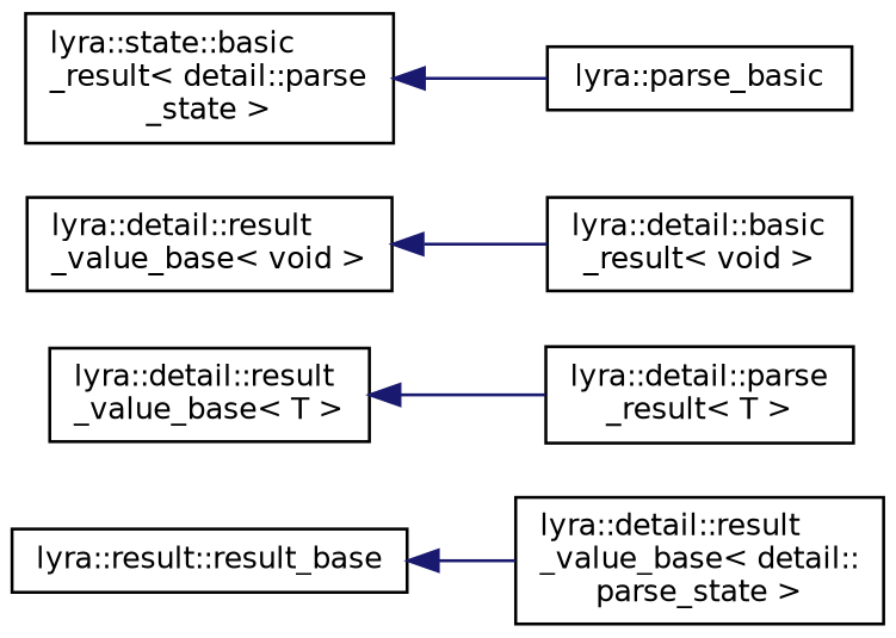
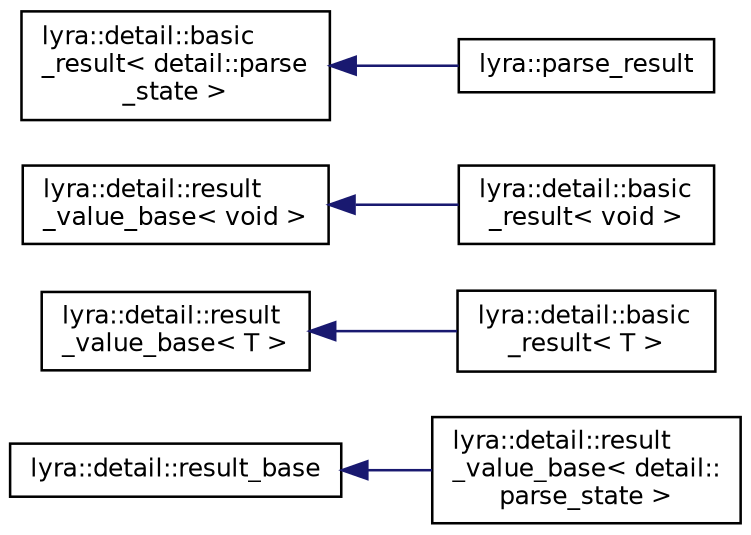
  digraph {
    rankdir=LR
    node [color=black fillcolor=white fontname=Helvetica fontsize=10 shape=record style=filled]
    edge [color=midnightblue dir=back fontname=Helvetica fontsize=10 labelfontname=Helvetica labelfontsize=10 style=solid]
-   n1 [height=0.2 label="lyra::result::result_base" width=0.4]
+   n1 [height=0.2 label="lyra::detail::result_base" width=0.4]
    n2 [height=0.2 label="lyra::detail::result\l_value_base\< detail::\lparse_state \>" width=0.4]
    n3 [height=0.2 label="lyra::detail::result\l_value_base\< T \>" width=0.4]
-   n4 [height=0.2 label="lyra::detail::parse\l_result\< T \>" width=0.4]
+   n4 [height=0.2 label="lyra::detail::basic\l_result\< T \>" width=0.4]
    n5 [height=0.2 label="lyra::detail::result\l_value_base\< void \>" width=0.4]
    n6 [height=0.2 label="lyra::detail::basic\l_result\< void \>" width=0.4]
-   n7 [height=0.2 label="lyra::state::basic\l_result\< detail::parse\l_state \>" width=0.4]
-   n8 [height=0.2 label="lyra::parse_basic" width=0.4]
+   n7 [height=0.2 label="lyra::detail::basic\l_result\< detail::parse\l_state \>" width=0.4]
+   n8 [height=0.2 label="lyra::parse_result" width=0.4]
    n1 -> n2
    n3 -> n4
    n5 -> n6
    n7 -> n8
  }
